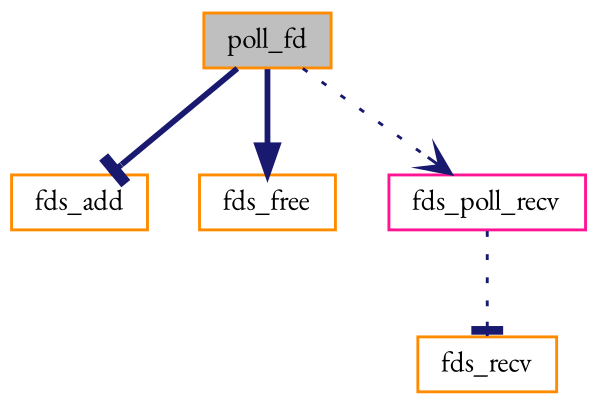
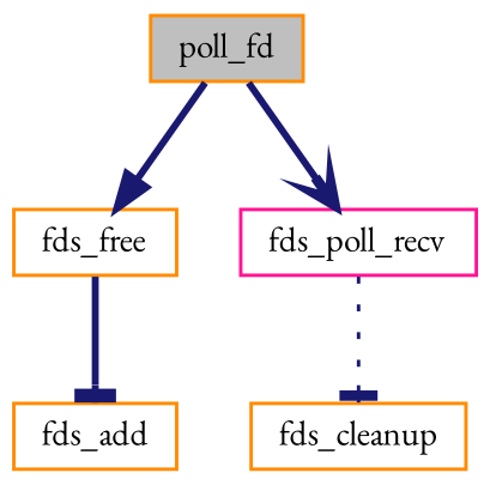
  digraph {
    fontname="EB Garamond"
    rankdir=TB
    node [color=darkorange fillcolor=white fontname="EB Garamond" fontsize=10 shape=record style=filled]
    edge [arrowhead=tee color=midnightblue fontname="EB Garamond" fontsize=10 labelfontname=Helvetica labelfontsize=10 style=bold]
    n1 [fillcolor=grey75 fontcolor=black height=0.2 label=poll_fd width=0.4]
    n2 [height=0.2 label=fds_add width=0.4]
    n3 [height=0.2 label=fds_free width=0.4]
    n4 [color=deeppink height=0.2 label=fds_poll_recv width=0.4]
-   n5 [height=0.2 label=fds_recv width=0.4]
-   n1 -> n2
+   n5 [height=0.2 label=fds_cleanup width=0.4]
+   n3 -> n2
    n1 -> n3 [arrowhead=normal]
-   n1 -> n4 [arrowhead=vee style=dotted]
+   n1 -> n4 [arrowhead=vee]
    n4 -> n5 [style=dotted]
  }
